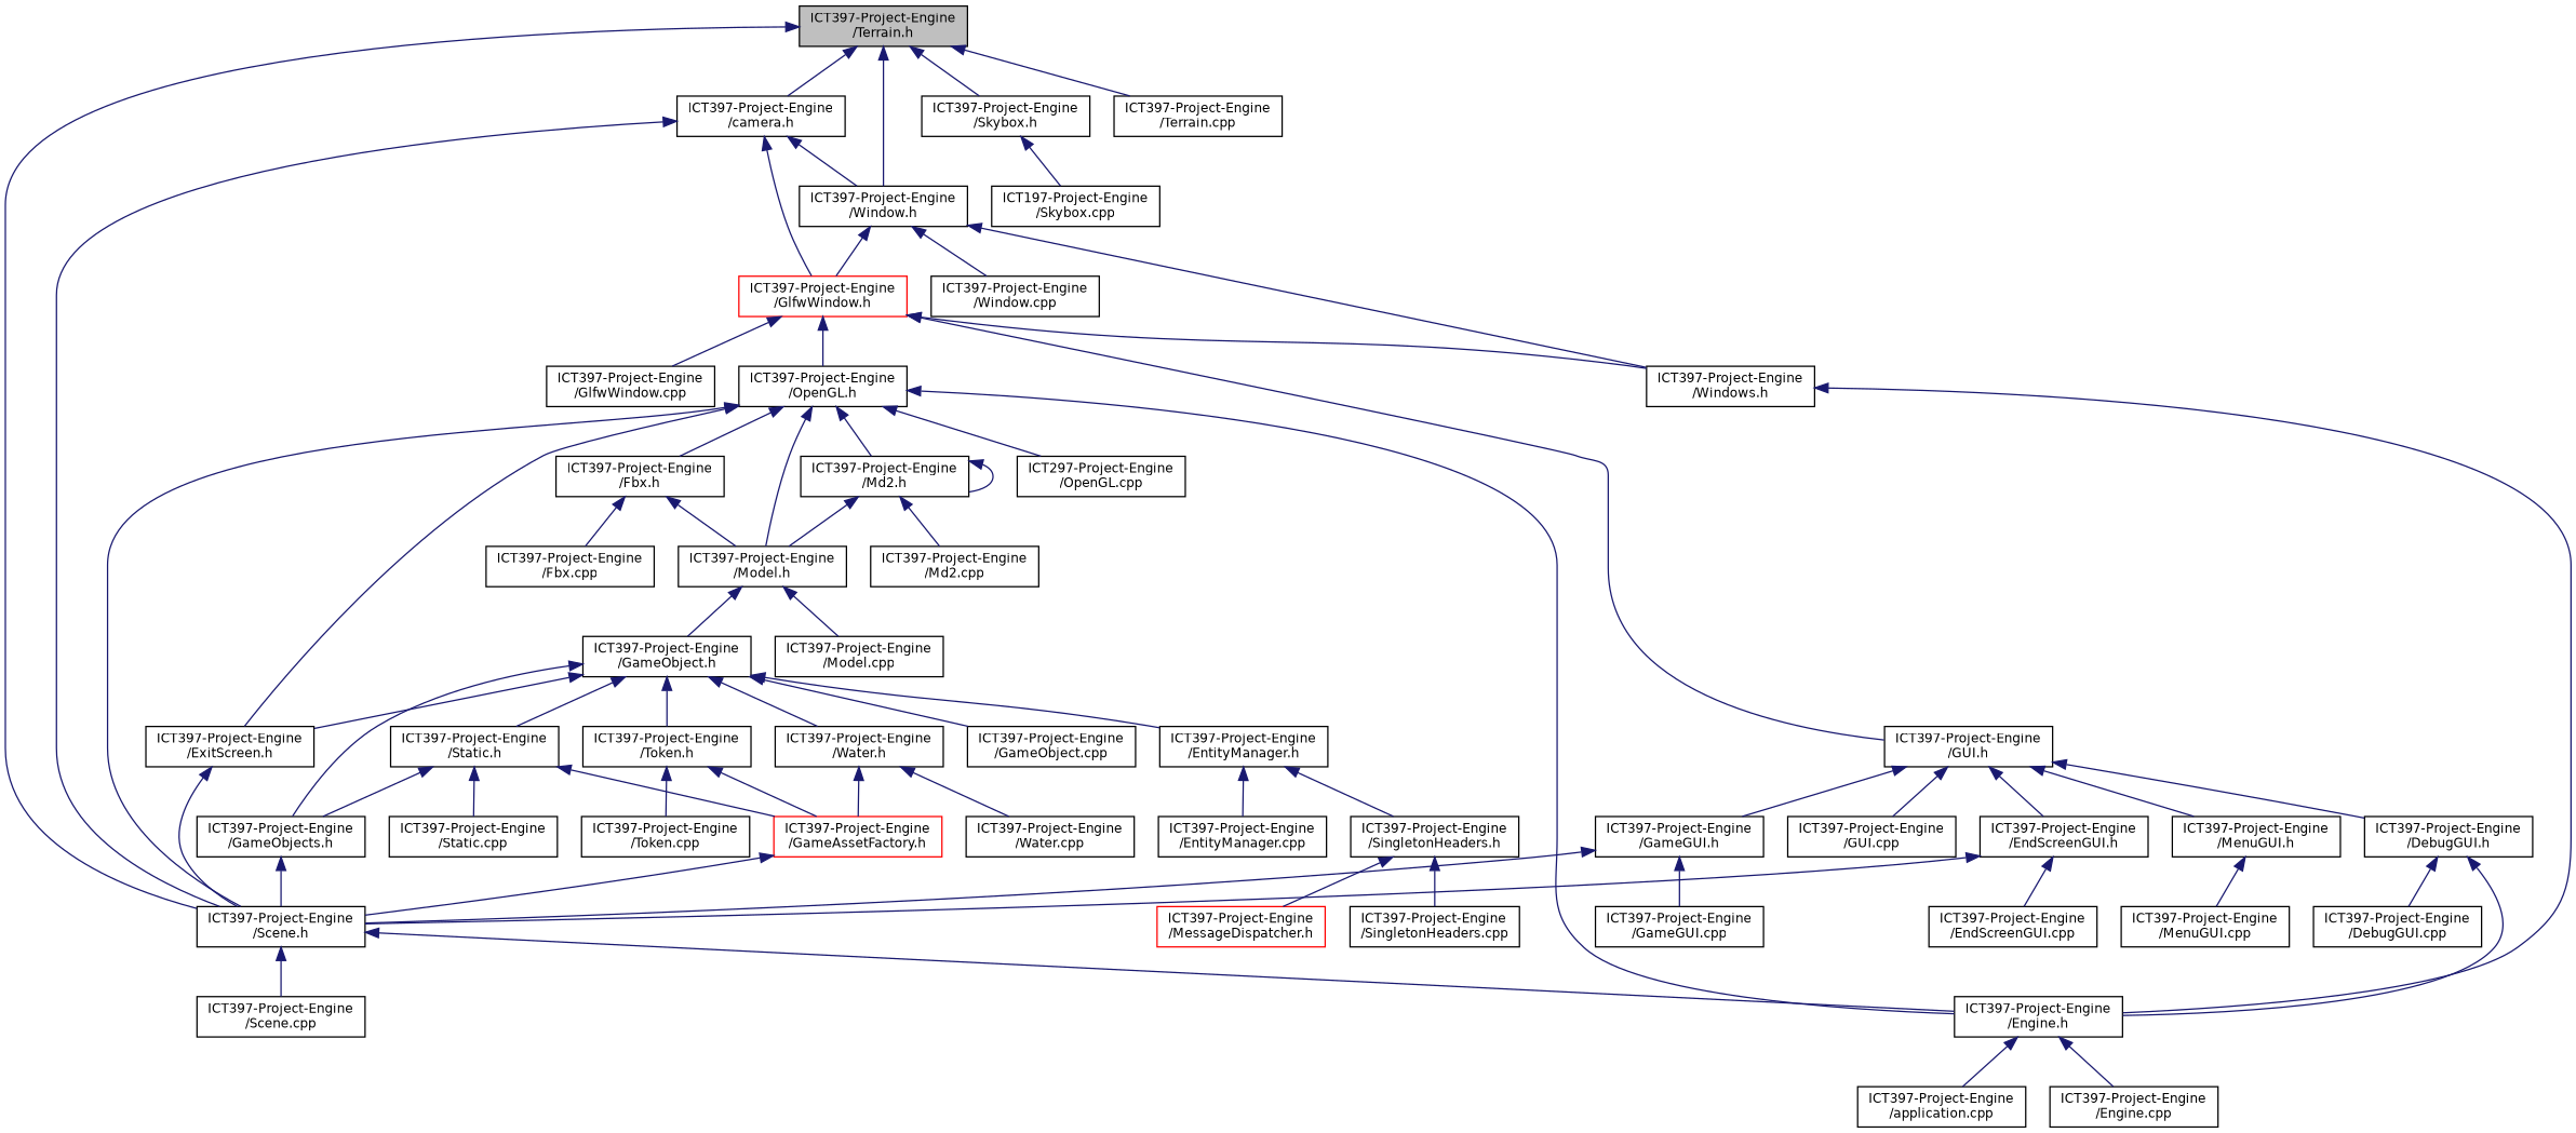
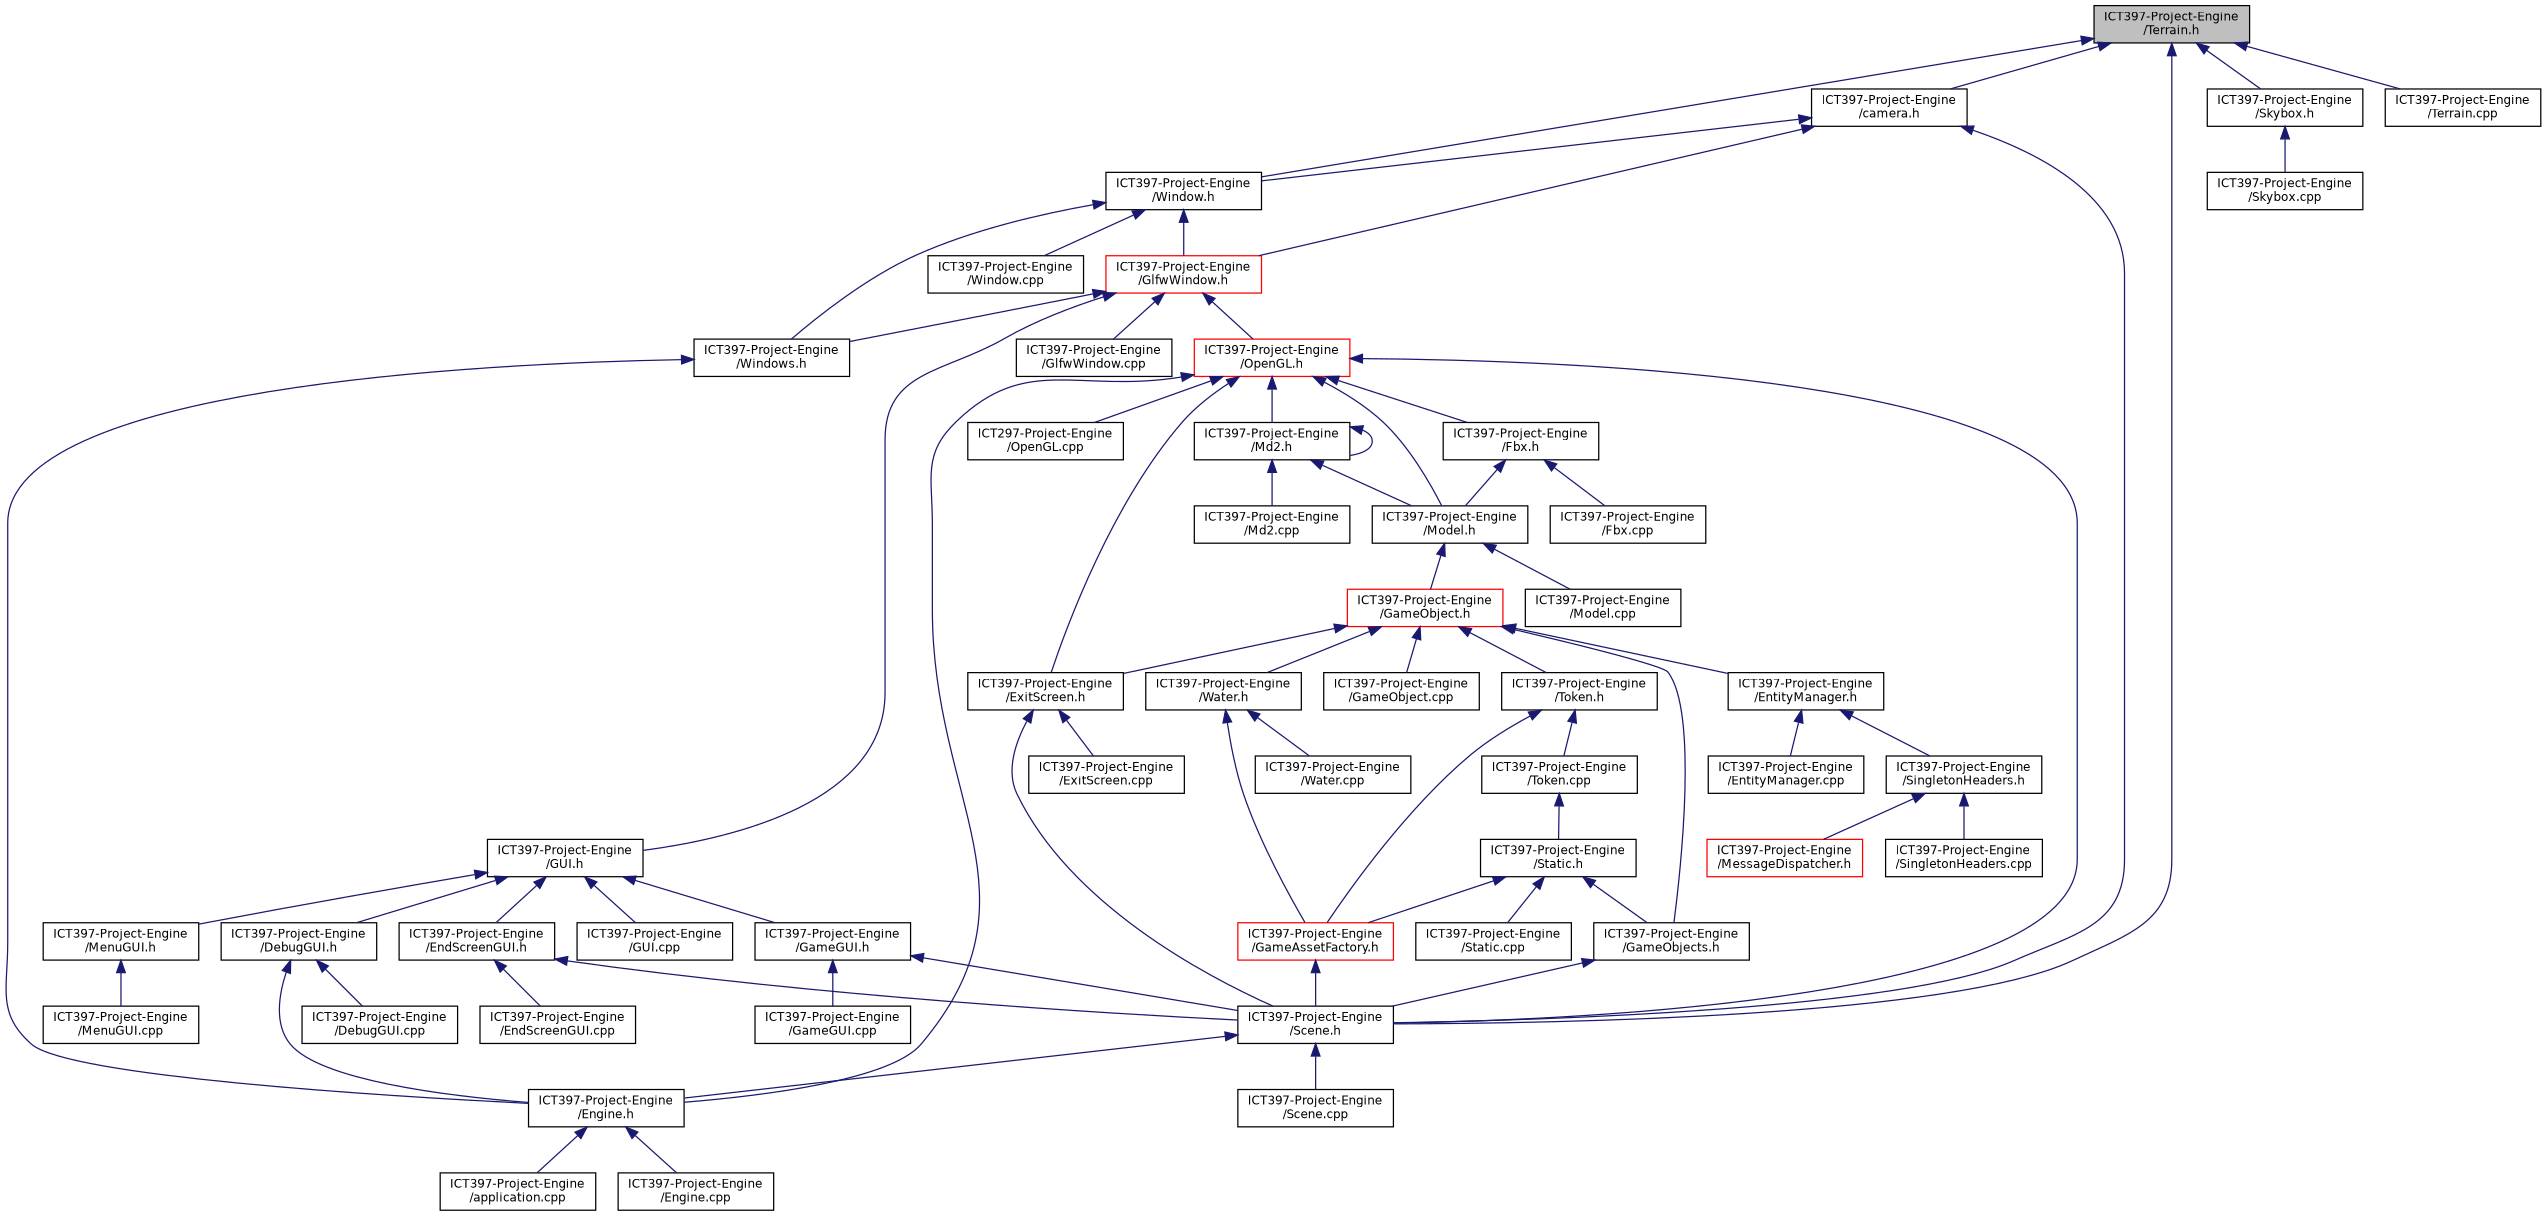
  digraph {
    node [color=black fillcolor=white fontname=Helvetica fontsize=10 shape=record style=filled]
    edge [color=midnightblue dir=back fontname=Helvetica fontsize=10 labelfontname=Helvetica labelfontsize=10 style=solid]
    n1 [fillcolor=grey75 fontcolor=black height=0.2 label="ICT397-Project-Engine\l/Terrain.h" width=0.4]
    n2 [height=0.2 label="ICT397-Project-Engine\l/camera.h" width=0.4]
    n3 [height=0.2 label="ICT397-Project-Engine\l/Scene.h" width=0.4]
    n4 [height=0.2 label="ICT397-Project-Engine\l/Window.h" width=0.4]
    n5 [height=0.2 label="ICT397-Project-Engine\l/Skybox.h" width=0.4]
    n6 [height=0.2 label="ICT397-Project-Engine\l/Terrain.cpp" width=0.4]
    n7 [color=red height=0.2 label="ICT397-Project-Engine\l/GlfwWindow.h" width=0.4]
    n8 [height=0.2 label="ICT397-Project-Engine\l/Engine.h" width=0.4]
    n9 [height=0.2 label="ICT397-Project-Engine\l/Scene.cpp" width=0.4]
    n10 [height=0.2 label="ICT397-Project-Engine\l/Windows.h" width=0.4]
    n11 [height=0.2 label="ICT397-Project-Engine\l/Window.cpp" width=0.4]
-   n12 [height=0.2 label="ICT197-Project-Engine\l/Skybox.cpp" width=0.4]
+   n12 [height=0.2 label="ICT397-Project-Engine\l/Skybox.cpp" width=0.4]
    n13 [height=0.2 label="ICT397-Project-Engine\l/GlfwWindow.cpp" width=0.4]
    n14 [height=0.2 label="ICT397-Project-Engine\l/GUI.h" width=0.4]
-   n15 [height=0.2 label="ICT397-Project-Engine\l/OpenGL.h" width=0.4]
+   n15 [color=red height=0.2 label="ICT397-Project-Engine\l/OpenGL.h" width=0.4]
    n16 [height=0.2 label="ICT397-Project-Engine\l/DebugGUI.h" width=0.4]
    n17 [height=0.2 label="ICT397-Project-Engine\l/EndScreenGUI.h" width=0.4]
    n18 [height=0.2 label="ICT397-Project-Engine\l/GameGUI.h" width=0.4]
    n19 [height=0.2 label="ICT397-Project-Engine\l/GUI.cpp" width=0.4]
    n20 [height=0.2 label="ICT397-Project-Engine\l/MenuGUI.h" width=0.4]
    n21 [height=0.2 label="ICT397-Project-Engine\l/ExitScreen.h" width=0.4]
    n22 [height=0.2 label="ICT397-Project-Engine\l/Fbx.h" width=0.4]
    n23 [height=0.2 label="ICT397-Project-Engine\l/Model.h" width=0.4]
    n24 [height=0.2 label="ICT397-Project-Engine\l/Md2.h" width=0.4]
    n25 [height=0.2 label="ICT297-Project-Engine\l/OpenGL.cpp" width=0.4]
    n26 [height=0.2 label="ICT397-Project-Engine\l/DebugGUI.cpp" width=0.4]
    n27 [height=0.2 label="ICT397-Project-Engine\l/EndScreenGUI.cpp" width=0.4]
    n28 [height=0.2 label="ICT397-Project-Engine\l/GameGUI.cpp" width=0.4]
    n29 [height=0.2 label="ICT397-Project-Engine\l/MenuGUI.cpp" width=0.4]
    n30 [height=0.2 label="ICT397-Project-Engine\l/application.cpp" width=0.4]
    n31 [height=0.2 label="ICT397-Project-Engine\l/Engine.cpp" width=0.4]
+   n32 [height=0.2 label="ICT397-Project-Engine\l/ExitScreen.cpp" width=0.4]
    n33 [height=0.2 label="ICT397-Project-Engine\l/Fbx.cpp" width=0.4]
-   n34 [height=0.2 label="ICT397-Project-Engine\l/GameObject.h" width=0.4]
+   n34 [color=red height=0.2 label="ICT397-Project-Engine\l/GameObject.h" width=0.4]
    n35 [height=0.2 label="ICT397-Project-Engine\l/Model.cpp" width=0.4]
    n36 [height=0.2 label="ICT397-Project-Engine\l/Md2.cpp" width=0.4]
    n37 [height=0.2 label="ICT397-Project-Engine\l/EntityManager.h" width=0.4]
    n38 [height=0.2 label="ICT397-Project-Engine\l/GameObject.cpp" width=0.4]
    n39 [height=0.2 label="ICT397-Project-Engine\l/GameObjects.h" width=0.4]
    n40 [height=0.2 label="ICT397-Project-Engine\l/Static.h" width=0.4]
    n41 [height=0.2 label="ICT397-Project-Engine\l/Token.h" width=0.4]
    n42 [height=0.2 label="ICT397-Project-Engine\l/Water.h" width=0.4]
    n43 [height=0.2 label="ICT397-Project-Engine\l/EntityManager.cpp" width=0.4]
    n44 [height=0.2 label="ICT397-Project-Engine\l/SingletonHeaders.h" width=0.4]
    n45 [color=red height=0.2 label="ICT397-Project-Engine\l/GameAssetFactory.h" width=0.4]
    n46 [height=0.2 label="ICT397-Project-Engine\l/Static.cpp" width=0.4]
    n47 [height=0.2 label="ICT397-Project-Engine\l/Token.cpp" width=0.4]
    n48 [height=0.2 label="ICT397-Project-Engine\l/Water.cpp" width=0.4]
    n49 [color=red height=0.2 label="ICT397-Project-Engine\l/MessageDispatcher.h" width=0.4]
    n50 [height=0.2 label="ICT397-Project-Engine\l/SingletonHeaders.cpp" width=0.4]
    n1 -> n2
    n1 -> n3
    n1 -> n4
    n1 -> n5
    n1 -> n6
    n2 -> n3
    n2 -> n4
    n2 -> n7
    n3 -> n8
    n3 -> n9
    n4 -> n7
    n4 -> n10
    n4 -> n11
    n5 -> n12
    n7 -> n10
    n7 -> n13
    n7 -> n14
    n7 -> n15
    n8 -> n30
    n8 -> n31
    n10 -> n8
    n14 -> n16
    n14 -> n17
    n14 -> n18
    n14 -> n19
    n14 -> n20
    n15 -> n3
    n15 -> n8
    n15 -> n21
    n15 -> n22
    n15 -> n23
    n15 -> n24
    n15 -> n25
    n16 -> n8
    n16 -> n26
    n17 -> n3
    n17 -> n27
    n18 -> n3
    n18 -> n28
    n20 -> n29
    n21 -> n3
+   n21 -> n32
    n22 -> n23
    n22 -> n33
    n23 -> n34
    n23 -> n35
    n24 -> n23
    n24 -> n24
    n24 -> n36
    n34 -> n21
    n34 -> n37
    n34 -> n38
    n34 -> n39
-   n34 -> n40
+   n47 -> n40
    n34 -> n41
    n34 -> n42
    n37 -> n43
    n37 -> n44
    n39 -> n3
    n40 -> n39
    n40 -> n45
    n40 -> n46
    n41 -> n45
    n41 -> n47
    n42 -> n45
    n42 -> n48
    n44 -> n49
    n44 -> n50
    n45 -> n3
  }
